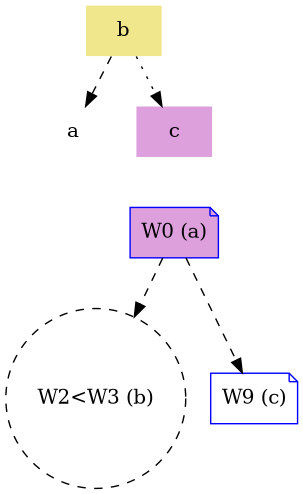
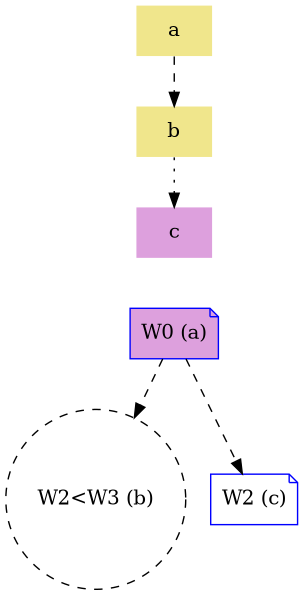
  digraph {
    node [color=blue fillcolor=khaki shape=plaintext style=filled]
    edge [style=dashed]
-   n1 [fillcolor=white label=a]
+   n1 [label=a]
    n2 [color=black label=b]
    n3 [fillcolor=plum label=c]
    n4 [fillcolor=plum label="W0 (a)" shape=note]
    n5 [color=black fillcolor=white label="W2<W3 (b)" shape=circle style="dashed,filled"]
-   n6 [fillcolor=white label="W9 (c)" shape=note]
-   n2 -> n1
+   n6 [fillcolor=white label="W2 (c)" shape=note]
+   n1 -> n2
    n2 -> n3 [style=dotted]
    n3 -> n4 [style=invis]
    n4 -> n5
    n4 -> n6
  }
